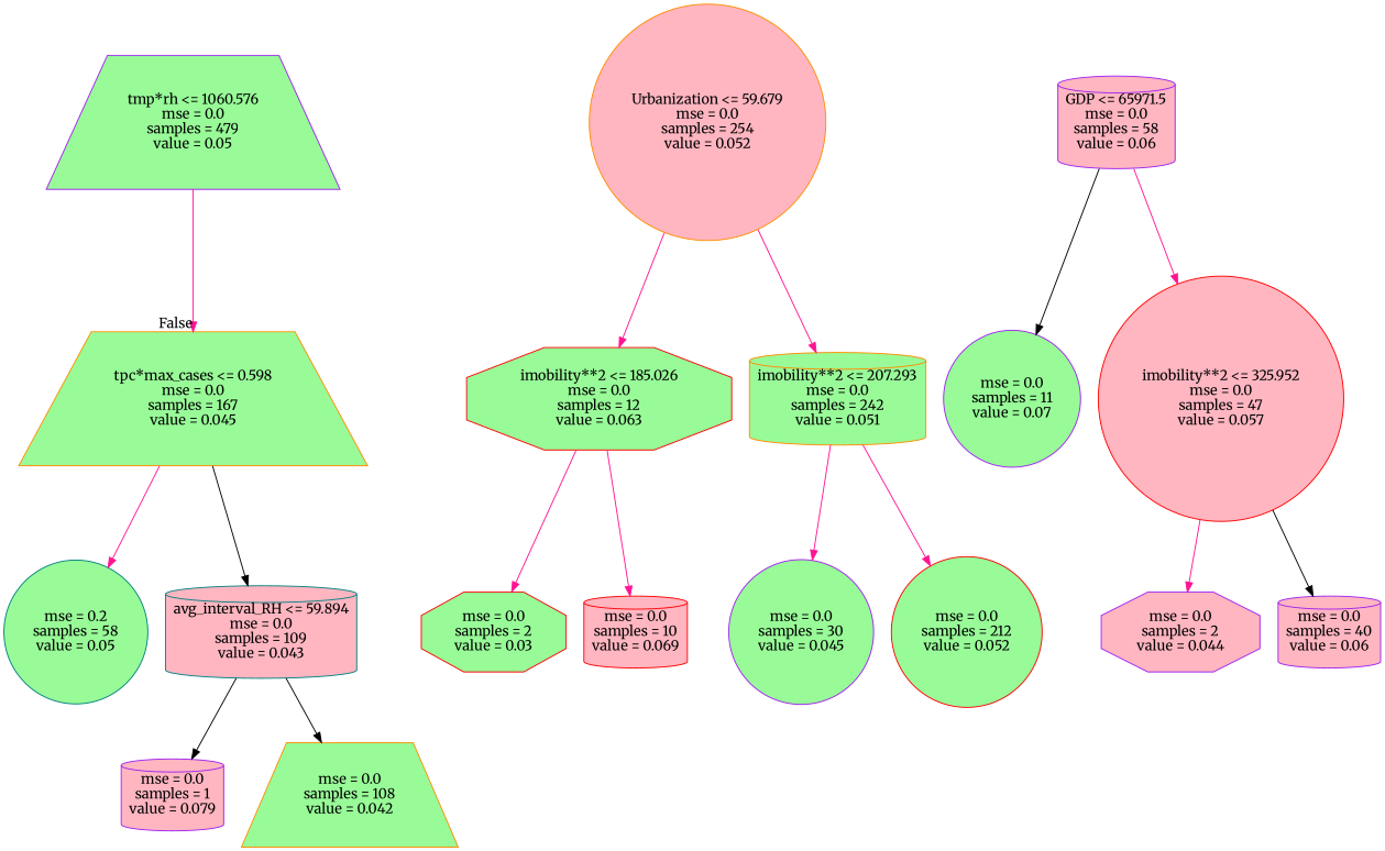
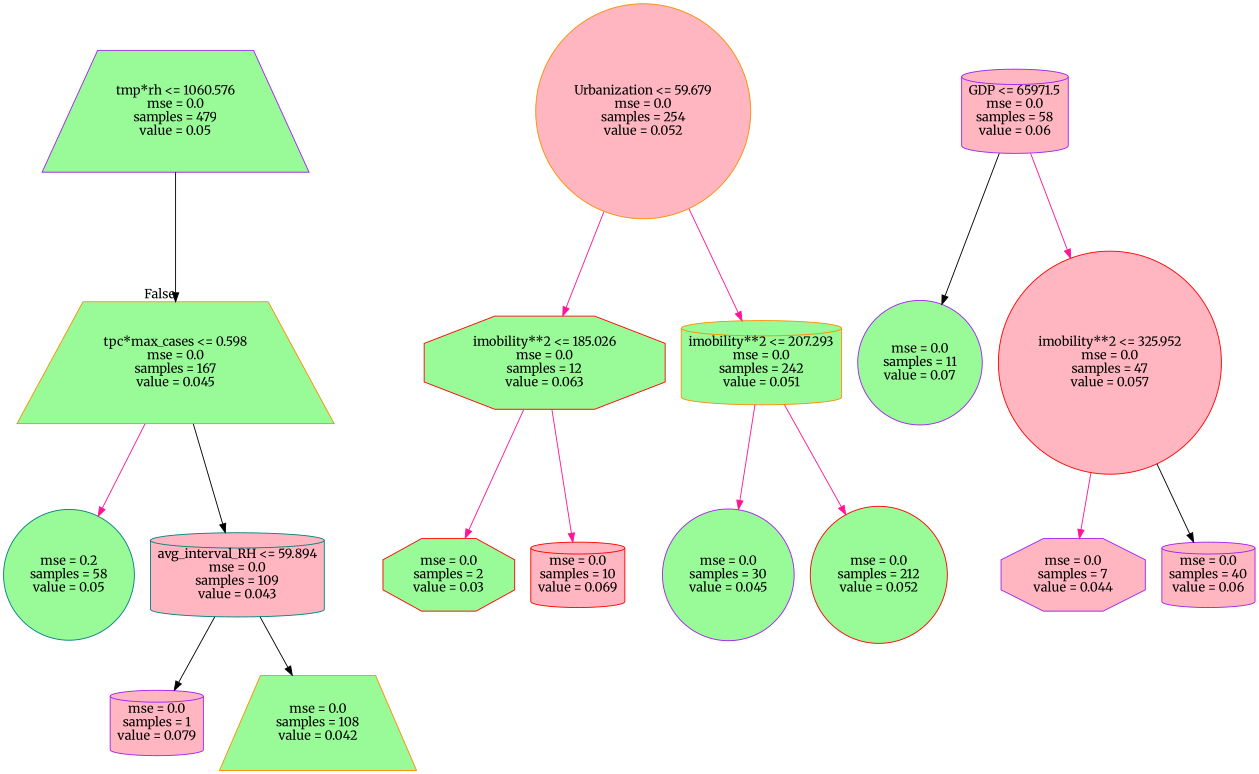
  digraph {
    fontname=Merriweather
    node [color=purple fillcolor=palegreen fontname=Merriweather shape=circle style=filled]
    edge [color=deeppink fontname=Merriweather]
    n1 [label="tmp*rh <= 1060.576\nmse = 0.0\nsamples = 479\nvalue = 0.05" shape=trapezium]
    n2 [color=darkorange label="tpc*max_cases <= 0.598\nmse = 0.0\nsamples = 167\nvalue = 0.045" shape=trapezium]
    n3 [color=teal label="mse = 0.2\nsamples = 58\nvalue = 0.05"]
    n4 [color=teal fillcolor=lightpink label="avg_interval_RH <= 59.894\nmse = 0.0\nsamples = 109\nvalue = 0.043" shape=cylinder]
    n5 [color=darkorange fillcolor=lightpink label="Urbanization <= 59.679\nmse = 0.0\nsamples = 254\nvalue = 0.052"]
    n6 [color=red label="imobility**2 <= 185.026\nmse = 0.0\nsamples = 12\nvalue = 0.063" shape=octagon]
    n7 [color=darkorange label="imobility**2 <= 207.293\nmse = 0.0\nsamples = 242\nvalue = 0.051" shape=cylinder]
    n8 [fillcolor=lightpink label="GDP <= 65971.5\nmse = 0.0\nsamples = 58\nvalue = 0.06" shape=cylinder]
    n9 [label="mse = 0.0\nsamples = 11\nvalue = 0.07"]
    n10 [color=red fillcolor=lightpink label="imobility**2 <= 325.952\nmse = 0.0\nsamples = 47\nvalue = 0.057"]
    n11 [color=red label="mse = 0.0\nsamples = 2\nvalue = 0.03" shape=octagon]
    n12 [color=red fillcolor=lightpink label="mse = 0.0\nsamples = 10\nvalue = 0.069" shape=cylinder]
    n13 [label="mse = 0.0\nsamples = 30\nvalue = 0.045"]
    n14 [color=red label="mse = 0.0\nsamples = 212\nvalue = 0.052"]
-   n15 [fillcolor=lightpink label="mse = 0.0\nsamples = 2\nvalue = 0.044" shape=octagon]
+   n15 [fillcolor=lightpink label="mse = 0.0\nsamples = 7\nvalue = 0.044" shape=octagon]
    n16 [fillcolor=lightpink label="mse = 0.0\nsamples = 40\nvalue = 0.06" shape=cylinder]
    n17 [fillcolor=lightpink label="mse = 0.0\nsamples = 1\nvalue = 0.079" shape=cylinder]
    n18 [color=darkorange label="mse = 0.0\nsamples = 108\nvalue = 0.042" shape=trapezium]
-   n1 -> n2 [headlabel=False labelangle=-45 labeldistance=2.5]
+   n1 -> n2 [color=black headlabel=False labelangle=-45 labeldistance=2.5]
    n2 -> n3
    n2 -> n4 [color=black]
    n4 -> n17 [color=black]
    n4 -> n18 [color=black]
    n5 -> n6
    n5 -> n7
    n6 -> n11
    n6 -> n12
    n7 -> n13
    n7 -> n14
    n8 -> n9 [color=black]
    n8 -> n10
    n10 -> n15
    n10 -> n16 [color=black]
  }
